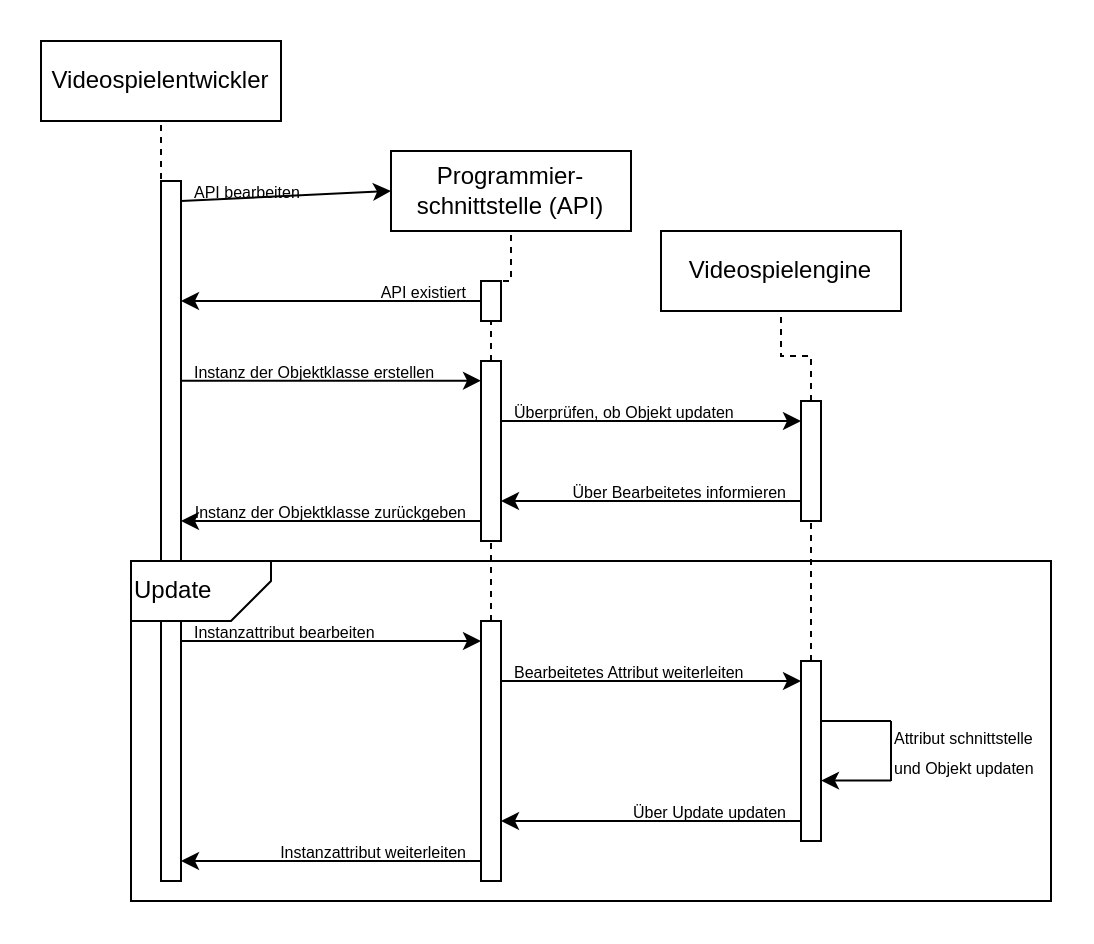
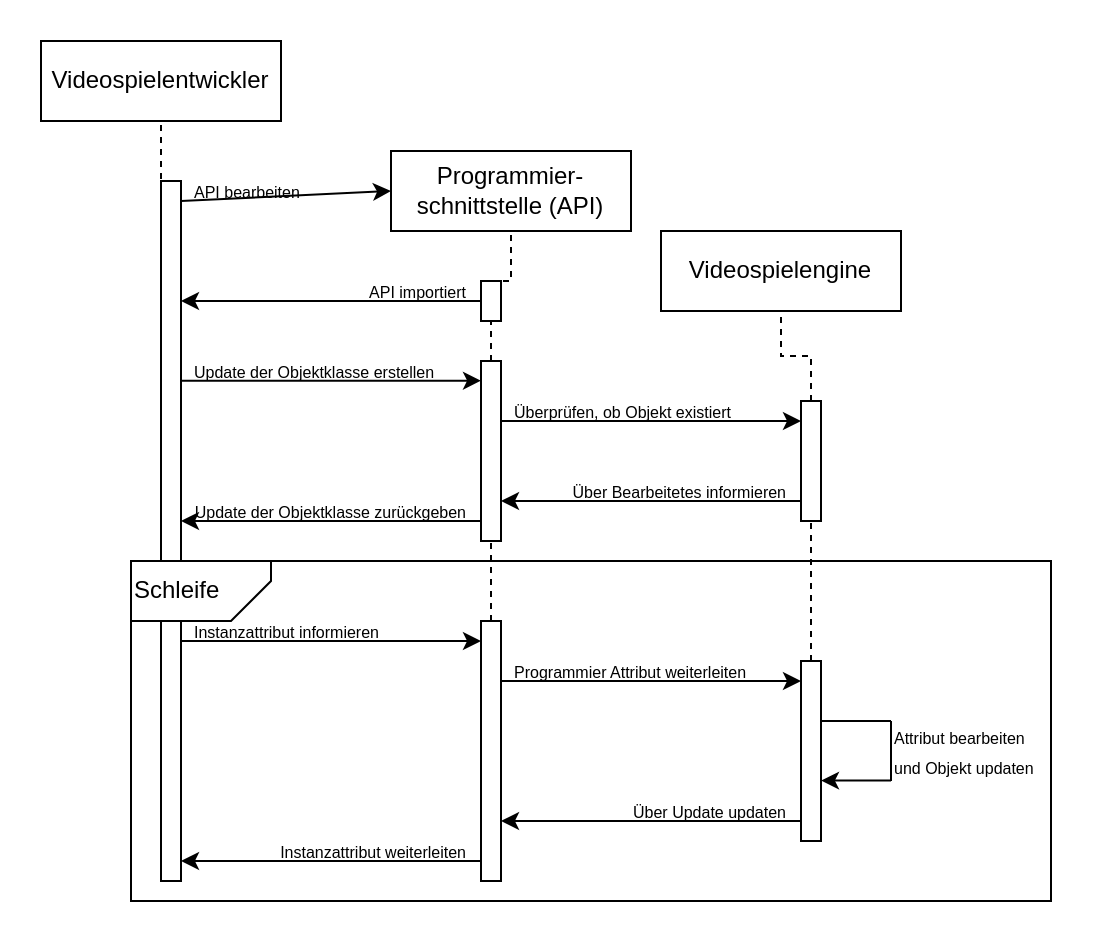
  <mxCell id="0" />
  <mxCell id="1" parent="0" />
  <mxCell id="2" value="" style="rounded=0;whiteSpace=wrap;html=1;" vertex="1" parent="1"><mxGeometry x="65" y="280" width="460" height="170" as="geometry" /></mxCell>
  <mxCell id="3" value="Videospielentwickler" style="rounded=0;whiteSpace=wrap;html=1;" vertex="1" parent="1"><mxGeometry x="20" y="20" width="120" height="40" as="geometry" /></mxCell>
  <mxCell id="4" value="Programmier-schnittstelle (API)" style="rounded=0;whiteSpace=wrap;html=1;" vertex="1" parent="1"><mxGeometry x="195" y="75" width="120" height="40" as="geometry" /></mxCell>
  <mxCell id="5" value="Videospielengine" style="rounded=0;whiteSpace=wrap;html=1;" vertex="1" parent="1"><mxGeometry x="330" y="115" width="120" height="40" as="geometry" /></mxCell>
  <mxCell id="6" style="edgeStyle=orthogonalEdgeStyle;rounded=0;orthogonalLoop=1;jettySize=auto;html=1;exitX=0.5;exitY=0;exitDx=0;exitDy=0;entryX=0.5;entryY=1;entryDx=0;entryDy=0;dashed=1;endArrow=none;endFill=0;" edge="1" parent="1" source="39" target="3"><mxGeometry relative="1" as="geometry" /></mxCell>
  <mxCell id="7" style="edgeStyle=orthogonalEdgeStyle;rounded=0;orthogonalLoop=1;jettySize=auto;html=1;exitX=0.5;exitY=0;exitDx=0;exitDy=0;entryX=0.5;entryY=1;entryDx=0;entryDy=0;endArrow=none;endFill=0;dashed=1;" edge="1" parent="1" source="13" target="4"><mxGeometry relative="1" as="geometry" /></mxCell>
  <mxCell id="8" style="edgeStyle=orthogonalEdgeStyle;rounded=0;orthogonalLoop=1;jettySize=auto;html=1;exitX=0.5;exitY=0;exitDx=0;exitDy=0;entryX=0.5;entryY=1;entryDx=0;entryDy=0;endArrow=none;endFill=0;dashed=1;" edge="1" parent="1" source="23" target="5"><mxGeometry relative="1" as="geometry" /></mxCell>
  <mxCell id="9" value="" style="endArrow=classic;html=1;rounded=0;fontStyle=1;entryX=0;entryY=0.5;entryDx=0;entryDy=0;" edge="1" parent="1" target="4"><mxGeometry width="50" height="50" relative="1" as="geometry"><mxPoint x="90" y="100" as="sourcePoint" /><mxPoint x="130" y="100" as="targetPoint" /><Array as="points"><mxPoint x="90" y="100" /></Array></mxGeometry></mxCell>
  <mxCell id="10" value="&lt;font style=&quot;font-size: 8px;&quot;&gt;API bearbeiten&lt;/font&gt;" style="text;html=1;strokeColor=none;fillColor=none;align=left;verticalAlign=middle;whiteSpace=wrap;rounded=0;" vertex="1" parent="1"><mxGeometry x="95" y="90" width="60" height="10" as="geometry" /></mxCell>
  <mxCell id="11" value="" style="endArrow=classic;html=1;rounded=0;" edge="1" parent="1"><mxGeometry width="50" height="50" relative="1" as="geometry"><mxPoint x="245" y="150" as="sourcePoint" /><mxPoint x="90" y="150" as="targetPoint" /></mxGeometry></mxCell>
- <mxCell id="12" value="&lt;font style=&quot;font-size: 8px;&quot;&gt;API existiert&lt;/font&gt;" style="text;html=1;strokeColor=none;fillColor=none;align=right;verticalAlign=middle;whiteSpace=wrap;rounded=0;" vertex="1" parent="1"><mxGeometry x="175" y="140" width="60" height="10" as="geometry" /></mxCell>
+ <mxCell id="12" value="&lt;font style=&quot;font-size: 8px;&quot;&gt;API importiert&lt;/font&gt;" style="text;html=1;strokeColor=none;fillColor=none;align=right;verticalAlign=middle;whiteSpace=wrap;rounded=0;" vertex="1" parent="1"><mxGeometry x="175" y="140" width="60" height="10" as="geometry" /></mxCell>
  <mxCell id="13" value="" style="rounded=0;whiteSpace=wrap;html=1;" vertex="1" parent="1"><mxGeometry x="240" y="140" width="10" height="20" as="geometry" /></mxCell>
  <mxCell id="14" value="" style="endArrow=classic;html=1;rounded=0;fontStyle=1;" edge="1" parent="1"><mxGeometry width="50" height="50" relative="1" as="geometry"><mxPoint x="95" y="189.83" as="sourcePoint" /><mxPoint x="240" y="189.83" as="targetPoint" /><Array as="points"><mxPoint x="85" y="189.83" /></Array></mxGeometry></mxCell>
- <mxCell id="15" value="&lt;span style=&quot;font-size: 8px;&quot;&gt;Instanz der Objektklasse erstellen&lt;/span&gt;" style="text;html=1;strokeColor=none;fillColor=none;align=left;verticalAlign=middle;whiteSpace=wrap;rounded=0;" vertex="1" parent="1"><mxGeometry x="95" y="180" width="130" height="10" as="geometry" /></mxCell>
+ <mxCell id="15" value="&lt;span style=&quot;font-size: 8px;&quot;&gt;Update der Objektklasse erstellen&lt;/span&gt;" style="text;html=1;strokeColor=none;fillColor=none;align=left;verticalAlign=middle;whiteSpace=wrap;rounded=0;" vertex="1" parent="1"><mxGeometry x="95" y="180" width="130" height="10" as="geometry" /></mxCell>
  <mxCell id="16" style="edgeStyle=orthogonalEdgeStyle;rounded=0;orthogonalLoop=1;jettySize=auto;html=1;exitX=0.5;exitY=0;exitDx=0;exitDy=0;entryX=0.5;entryY=1;entryDx=0;entryDy=0;endArrow=none;endFill=0;dashed=1;" edge="1" parent="1" source="24" target="13"><mxGeometry relative="1" as="geometry" /></mxCell>
  <mxCell id="17" value="" style="endArrow=classic;html=1;rounded=0;fontStyle=1;" edge="1" parent="1"><mxGeometry width="50" height="50" relative="1" as="geometry"><mxPoint x="255" y="210" as="sourcePoint" /><mxPoint x="400" y="210" as="targetPoint" /><Array as="points"><mxPoint x="245" y="210" /></Array></mxGeometry></mxCell>
- <mxCell id="18" value="&lt;span style=&quot;font-size: 8px;&quot;&gt;Überprüfen, ob Objekt updaten&lt;/span&gt;" style="text;html=1;strokeColor=none;fillColor=none;align=left;verticalAlign=middle;whiteSpace=wrap;rounded=0;" vertex="1" parent="1"><mxGeometry x="255" y="200" width="130" height="10" as="geometry" /></mxCell>
+ <mxCell id="18" value="&lt;span style=&quot;font-size: 8px;&quot;&gt;Überprüfen, ob Objekt existiert&lt;/span&gt;" style="text;html=1;strokeColor=none;fillColor=none;align=left;verticalAlign=middle;whiteSpace=wrap;rounded=0;" vertex="1" parent="1"><mxGeometry x="255" y="200" width="130" height="10" as="geometry" /></mxCell>
  <mxCell id="19" value="" style="endArrow=classic;html=1;rounded=0;" edge="1" parent="1"><mxGeometry width="50" height="50" relative="1" as="geometry"><mxPoint x="405" y="250" as="sourcePoint" /><mxPoint x="250" y="250" as="targetPoint" /></mxGeometry></mxCell>
  <mxCell id="20" value="&lt;font style=&quot;font-size: 8px;&quot;&gt;Über Bearbeitetes informieren&lt;/font&gt;" style="text;html=1;strokeColor=none;fillColor=none;align=right;verticalAlign=middle;whiteSpace=wrap;rounded=0;" vertex="1" parent="1"><mxGeometry x="255" y="240" width="140" height="10" as="geometry" /></mxCell>
  <mxCell id="21" value="" style="endArrow=classic;html=1;rounded=0;" edge="1" parent="1"><mxGeometry width="50" height="50" relative="1" as="geometry"><mxPoint x="245" y="260" as="sourcePoint" /><mxPoint x="90" y="260" as="targetPoint" /></mxGeometry></mxCell>
- <mxCell id="22" value="&lt;span style=&quot;font-size: 8px;&quot;&gt;Instanz der Objektklasse zurückgeben&lt;/span&gt;" style="text;html=1;strokeColor=none;fillColor=none;align=right;verticalAlign=middle;whiteSpace=wrap;rounded=0;" vertex="1" parent="1"><mxGeometry x="95" y="250" width="140" height="10" as="geometry" /></mxCell>
+ <mxCell id="22" value="&lt;span style=&quot;font-size: 8px;&quot;&gt;Update der Objektklasse zurückgeben&lt;/span&gt;" style="text;html=1;strokeColor=none;fillColor=none;align=right;verticalAlign=middle;whiteSpace=wrap;rounded=0;" vertex="1" parent="1"><mxGeometry x="95" y="250" width="140" height="10" as="geometry" /></mxCell>
  <mxCell id="23" value="" style="rounded=0;whiteSpace=wrap;html=1;" vertex="1" parent="1"><mxGeometry x="400" y="200" width="10" height="60" as="geometry" /></mxCell>
  <mxCell id="24" value="" style="rounded=0;whiteSpace=wrap;html=1;" vertex="1" parent="1"><mxGeometry x="240" y="180" width="10" height="90" as="geometry" /></mxCell>
  <mxCell id="25" style="edgeStyle=orthogonalEdgeStyle;rounded=0;orthogonalLoop=1;jettySize=auto;html=1;exitX=0.5;exitY=0;exitDx=0;exitDy=0;entryX=0.5;entryY=1;entryDx=0;entryDy=0;endArrow=none;endFill=0;dashed=1;" edge="1" parent="1" source="41" target="24"><mxGeometry relative="1" as="geometry" /></mxCell>
  <mxCell id="26" value="" style="endArrow=classic;html=1;rounded=0;fontStyle=1;" edge="1" parent="1"><mxGeometry width="50" height="50" relative="1" as="geometry"><mxPoint x="95" y="320" as="sourcePoint" /><mxPoint x="240" y="320" as="targetPoint" /><Array as="points"><mxPoint x="85" y="320" /></Array></mxGeometry></mxCell>
- <mxCell id="27" value="&lt;span style=&quot;font-size: 8px;&quot;&gt;Instanzattribut bearbeiten&lt;/span&gt;" style="text;html=1;strokeColor=none;fillColor=none;align=left;verticalAlign=middle;whiteSpace=wrap;rounded=0;" vertex="1" parent="1"><mxGeometry x="95" y="310" width="140" height="10" as="geometry" /></mxCell>
+ <mxCell id="27" value="&lt;span style=&quot;font-size: 8px;&quot;&gt;Instanzattribut informieren&lt;/span&gt;" style="text;html=1;strokeColor=none;fillColor=none;align=left;verticalAlign=middle;whiteSpace=wrap;rounded=0;" vertex="1" parent="1"><mxGeometry x="95" y="310" width="140" height="10" as="geometry" /></mxCell>
  <mxCell id="28" value="" style="endArrow=classic;html=1;rounded=0;fontStyle=1;" edge="1" parent="1"><mxGeometry width="50" height="50" relative="1" as="geometry"><mxPoint x="255" y="340" as="sourcePoint" /><mxPoint x="400" y="340" as="targetPoint" /><Array as="points"><mxPoint x="245" y="340" /></Array></mxGeometry></mxCell>
  <mxCell id="29" style="edgeStyle=orthogonalEdgeStyle;rounded=0;orthogonalLoop=1;jettySize=auto;html=1;exitX=0.5;exitY=0;exitDx=0;exitDy=0;entryX=0.5;entryY=1;entryDx=0;entryDy=0;endArrow=none;endFill=0;dashed=1;" edge="1" parent="1" source="42" target="23"><mxGeometry relative="1" as="geometry" /></mxCell>
- <mxCell id="30" value="&lt;font style=&quot;font-size: 8px;&quot;&gt;Bearbeitetes Attribut weiterleiten&lt;/font&gt;" style="text;html=1;strokeColor=none;fillColor=none;align=left;verticalAlign=middle;whiteSpace=wrap;rounded=0;" vertex="1" parent="1"><mxGeometry x="255" y="330" width="140" height="10" as="geometry" /></mxCell>
+ <mxCell id="30" value="&lt;font style=&quot;font-size: 8px;&quot;&gt;Programmier Attribut weiterleiten&lt;/font&gt;" style="text;html=1;strokeColor=none;fillColor=none;align=left;verticalAlign=middle;whiteSpace=wrap;rounded=0;" vertex="1" parent="1"><mxGeometry x="255" y="330" width="140" height="10" as="geometry" /></mxCell>
  <mxCell id="31" value="" style="endArrow=classic;html=1;rounded=0;" edge="1" parent="1"><mxGeometry width="50" height="50" relative="1" as="geometry"><mxPoint x="405" y="410" as="sourcePoint" /><mxPoint x="250" y="410" as="targetPoint" /></mxGeometry></mxCell>
  <mxCell id="32" value="&lt;font style=&quot;font-size: 8px;&quot;&gt;Über Update updaten&lt;/font&gt;" style="text;html=1;strokeColor=none;fillColor=none;align=right;verticalAlign=middle;whiteSpace=wrap;rounded=0;" vertex="1" parent="1"><mxGeometry x="255" y="400" width="140" height="10" as="geometry" /></mxCell>
  <mxCell id="33" value="" style="endArrow=none;html=1;rounded=0;endFill=0;" edge="1" parent="1"><mxGeometry width="50" height="50" relative="1" as="geometry"><mxPoint x="410" y="360" as="sourcePoint" /><mxPoint x="445" y="360" as="targetPoint" /></mxGeometry></mxCell>
  <mxCell id="34" value="" style="endArrow=classic;html=1;rounded=0;" edge="1" parent="1"><mxGeometry width="50" height="50" relative="1" as="geometry"><mxPoint x="445" y="389.81" as="sourcePoint" /><mxPoint x="410" y="389.81" as="targetPoint" /><Array as="points"><mxPoint x="420" y="389.81" /></Array></mxGeometry></mxCell>
  <mxCell id="35" value="" style="endArrow=none;html=1;rounded=0;" edge="1" parent="1"><mxGeometry width="50" height="50" relative="1" as="geometry"><mxPoint x="445" y="390" as="sourcePoint" /><mxPoint x="445" y="360" as="targetPoint" /></mxGeometry></mxCell>
- <mxCell id="36" value="&lt;font style=&quot;font-size: 8px;&quot;&gt;Attribut schnittstelle und Objekt updaten&lt;/font&gt;" style="text;html=1;strokeColor=none;fillColor=none;align=left;verticalAlign=middle;whiteSpace=wrap;rounded=0;" vertex="1" parent="1"><mxGeometry x="445" y="360" width="80" height="30" as="geometry" /></mxCell>
+ <mxCell id="36" value="&lt;font style=&quot;font-size: 8px;&quot;&gt;Attribut bearbeiten und Objekt updaten&lt;/font&gt;" style="text;html=1;strokeColor=none;fillColor=none;align=left;verticalAlign=middle;whiteSpace=wrap;rounded=0;" vertex="1" parent="1"><mxGeometry x="445" y="360" width="80" height="30" as="geometry" /></mxCell>
  <mxCell id="37" value="" style="endArrow=classic;html=1;rounded=0;" edge="1" parent="1"><mxGeometry width="50" height="50" relative="1" as="geometry"><mxPoint x="245" y="430" as="sourcePoint" /><mxPoint x="90" y="430" as="targetPoint" /></mxGeometry></mxCell>
  <mxCell id="38" value="&lt;font style=&quot;font-size: 8px;&quot;&gt;Instanzattribut weiterleiten&lt;/font&gt;" style="text;html=1;strokeColor=none;fillColor=none;align=right;verticalAlign=middle;whiteSpace=wrap;rounded=0;" vertex="1" parent="1"><mxGeometry x="95" y="420" width="140" height="10" as="geometry" /></mxCell>
  <mxCell id="39" value="" style="rounded=0;whiteSpace=wrap;html=1;" vertex="1" parent="1"><mxGeometry x="80" y="90" width="10" height="350" as="geometry" /></mxCell>
- <mxCell id="40" value="Update" style="shape=card;whiteSpace=wrap;html=1;direction=south;noLabel=0;flipV=1;size=20;align=left;" vertex="1" parent="1"><mxGeometry x="65" y="280" width="70" height="30" as="geometry" /></mxCell>
+ <mxCell id="40" value="Schleife" style="shape=card;whiteSpace=wrap;html=1;direction=south;noLabel=0;flipV=1;size=20;align=left;" vertex="1" parent="1"><mxGeometry x="65" y="280" width="70" height="30" as="geometry" /></mxCell>
  <mxCell id="41" value="" style="rounded=0;whiteSpace=wrap;html=1;" vertex="1" parent="1"><mxGeometry x="240" y="310" width="10" height="130" as="geometry" /></mxCell>
  <mxCell id="42" value="" style="rounded=0;whiteSpace=wrap;html=1;" vertex="1" parent="1"><mxGeometry x="400" y="330" width="10" height="90" as="geometry" /></mxCell>
